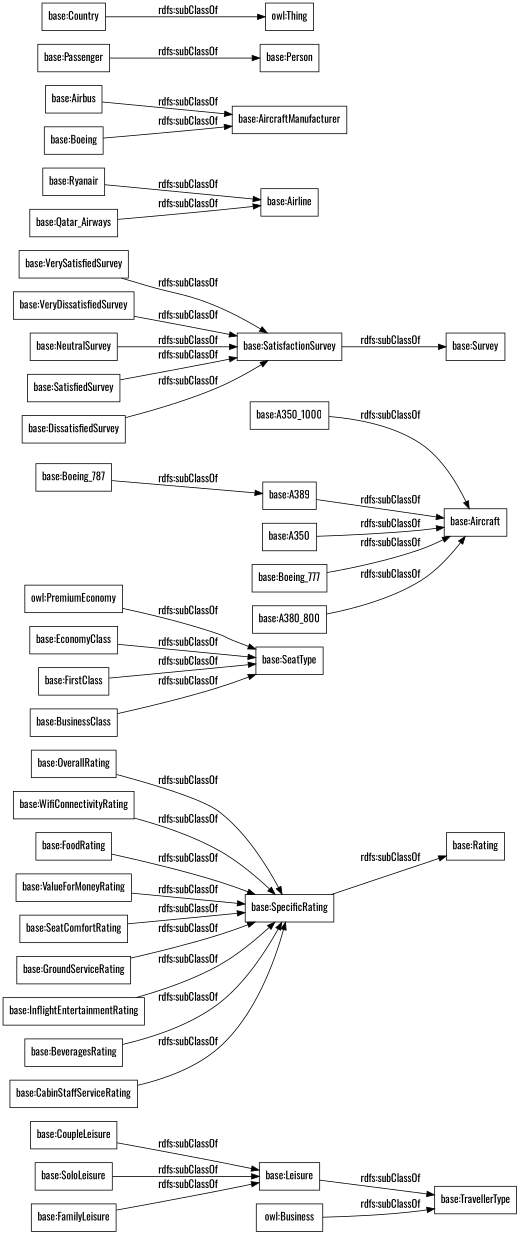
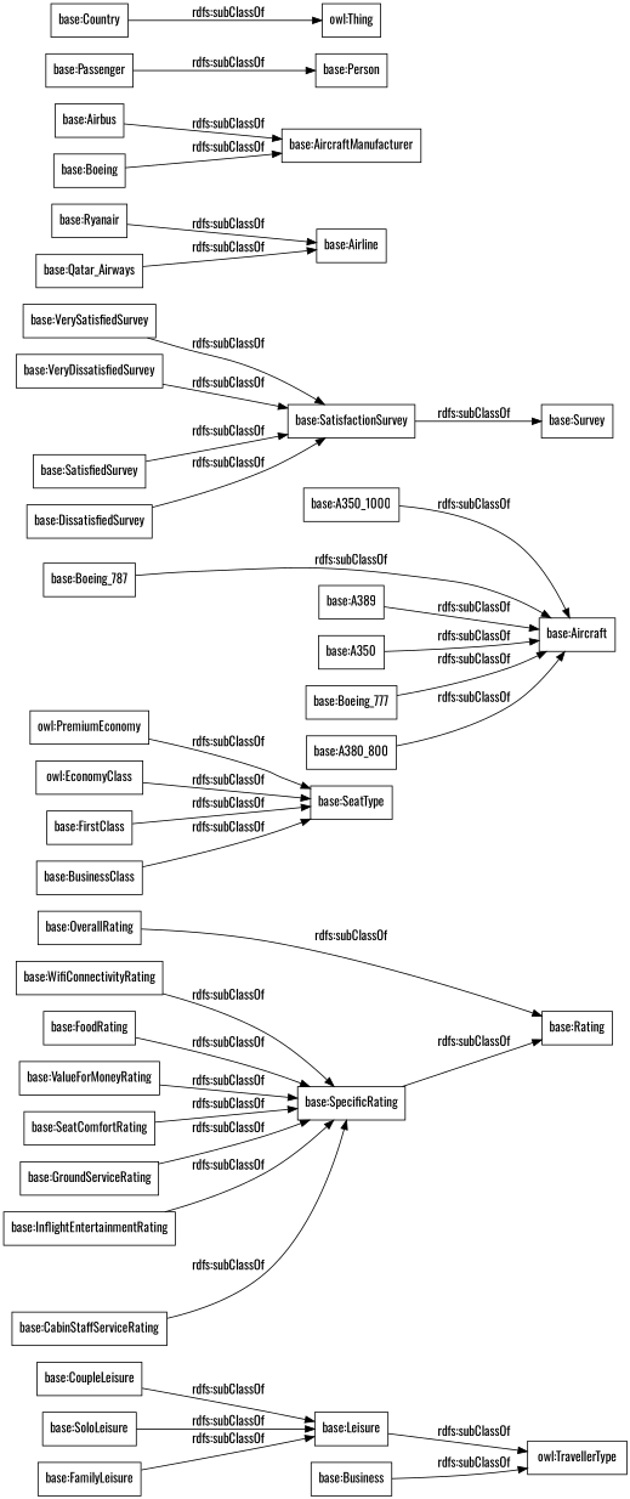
  digraph {
    fontname=Oswald
    rankdir=LR
    node [color=black fontname=Oswald shape=rectangle]
    edge [fontname=Oswald]
    "base:CoupleLeisure"
    "base:Leisure"
-   "base:TravellerType"
+   "base:TravellerType" [label="owl:TravellerType"]
    "base:WifiConnectivityRating"
    "base:SpecificRating"
    "base:Rating"
    n7 [label="owl:PremiumEconomy"]
    "base:SeatType"
    "base:A350_1000"
    "base:Aircraft"
    "base:VerySatisfiedSurvey"
    "base:SatisfactionSurvey"
    "base:Survey"
    "base:Ryanair"
    "base:Airline"
    "base:VeryDissatisfiedSurvey"
    "base:Airbus"
    "base:AircraftManufacturer"
    "base:ValueForMoneyRating"
    "base:Boeing"
-   "base:Business" [label="owl:Business"]
+   "base:Business"
    "base:SeatComfortRating"
-   "base:NeutralSurvey"
    "base:OverallRating"
    "base:GroundServiceRating"
    "base:Boeing_787"
    "base:InflightEntertainmentRating"
    "base:Passenger"
    "base:Person"
    "base:SatisfiedSurvey"
    "base:Country"
    "owl:Thing"
    "base:SoloLeisure"
    "base:Qatar_Airways"
-   "base:BeveragesRating"
    "base:DissatisfiedSurvey"
    "base:FamilyLeisure"
    "base:A350"
    "base:CabinStaffServiceRating"
-   "base:EconomyClass"
+   "base:EconomyClass" [label="owl:EconomyClass"]
    "base:FirstClass"
    "base:FoodRating"
    n43 [label="base:A389"]
    "base:BusinessClass"
    "base:Boeing_777"
    "base:A380_800"
    "base:CoupleLeisure" -> "base:Leisure" [label="rdfs:subClassOf"]
    "base:Leisure" -> "base:TravellerType" [label="rdfs:subClassOf"]
    "base:WifiConnectivityRating" -> "base:SpecificRating" [label="rdfs:subClassOf"]
    "base:SpecificRating" -> "base:Rating" [label="rdfs:subClassOf"]
    n7 -> "base:SeatType" [label="rdfs:subClassOf"]
    "base:A350_1000" -> "base:Aircraft" [label="rdfs:subClassOf"]
    "base:VerySatisfiedSurvey" -> "base:SatisfactionSurvey" [label="rdfs:subClassOf"]
    "base:SatisfactionSurvey" -> "base:Survey" [label="rdfs:subClassOf"]
    "base:Ryanair" -> "base:Airline" [label="rdfs:subClassOf"]
    "base:VeryDissatisfiedSurvey" -> "base:SatisfactionSurvey" [label="rdfs:subClassOf"]
    "base:Airbus" -> "base:AircraftManufacturer" [label="rdfs:subClassOf"]
    "base:ValueForMoneyRating" -> "base:SpecificRating" [label="rdfs:subClassOf"]
    "base:Boeing" -> "base:AircraftManufacturer" [label="rdfs:subClassOf"]
    "base:Business" -> "base:TravellerType" [label="rdfs:subClassOf"]
    "base:SeatComfortRating" -> "base:SpecificRating" [label="rdfs:subClassOf"]
-   "base:NeutralSurvey" -> "base:SatisfactionSurvey" [label="rdfs:subClassOf"]
-   "base:OverallRating" -> "base:SpecificRating" [label="rdfs:subClassOf"]
+   "base:OverallRating" -> "base:Rating" [label="rdfs:subClassOf"]
    "base:GroundServiceRating" -> "base:SpecificRating" [label="rdfs:subClassOf"]
-   "base:Boeing_787" -> n43 [label="rdfs:subClassOf"]
+   "base:Boeing_787" -> "base:Aircraft" [label="rdfs:subClassOf"]
    "base:InflightEntertainmentRating" -> "base:SpecificRating" [label="rdfs:subClassOf"]
    "base:Passenger" -> "base:Person" [label="rdfs:subClassOf"]
    "base:SatisfiedSurvey" -> "base:SatisfactionSurvey" [label="rdfs:subClassOf"]
    "base:Country" -> "owl:Thing" [label="rdfs:subClassOf"]
    "base:SoloLeisure" -> "base:Leisure" [label="rdfs:subClassOf"]
    "base:Qatar_Airways" -> "base:Airline" [label="rdfs:subClassOf"]
-   "base:BeveragesRating" -> "base:SpecificRating" [label="rdfs:subClassOf"]
    "base:DissatisfiedSurvey" -> "base:SatisfactionSurvey" [label="rdfs:subClassOf"]
    "base:FamilyLeisure" -> "base:Leisure" [label="rdfs:subClassOf"]
    "base:A350" -> "base:Aircraft" [label="rdfs:subClassOf"]
    "base:CabinStaffServiceRating" -> "base:SpecificRating" [label="rdfs:subClassOf"]
    "base:EconomyClass" -> "base:SeatType" [label="rdfs:subClassOf"]
    "base:FirstClass" -> "base:SeatType" [label="rdfs:subClassOf"]
    "base:FoodRating" -> "base:SpecificRating" [label="rdfs:subClassOf"]
    n43 -> "base:Aircraft" [label="rdfs:subClassOf"]
    "base:BusinessClass" -> "base:SeatType" [label="rdfs:subClassOf"]
    "base:Boeing_777" -> "base:Aircraft" [label="rdfs:subClassOf"]
    "base:A380_800" -> "base:Aircraft" [label="rdfs:subClassOf"]
  }
